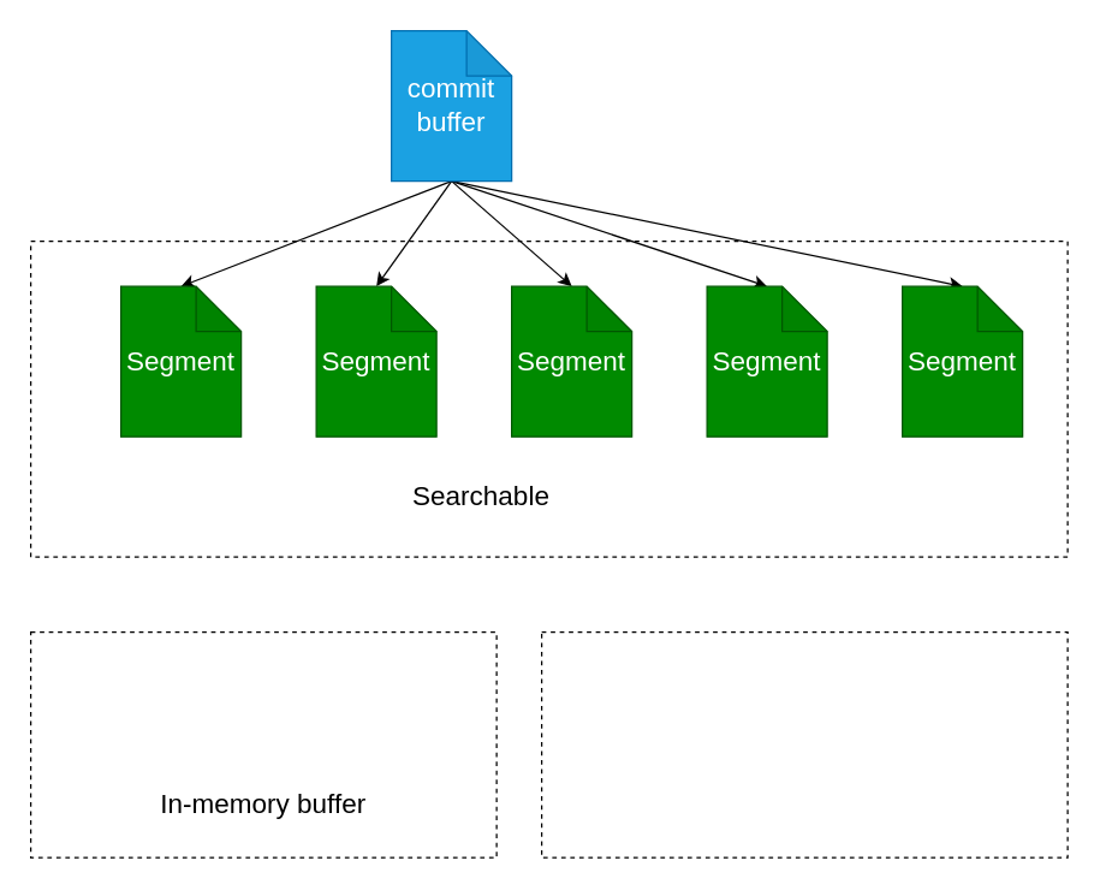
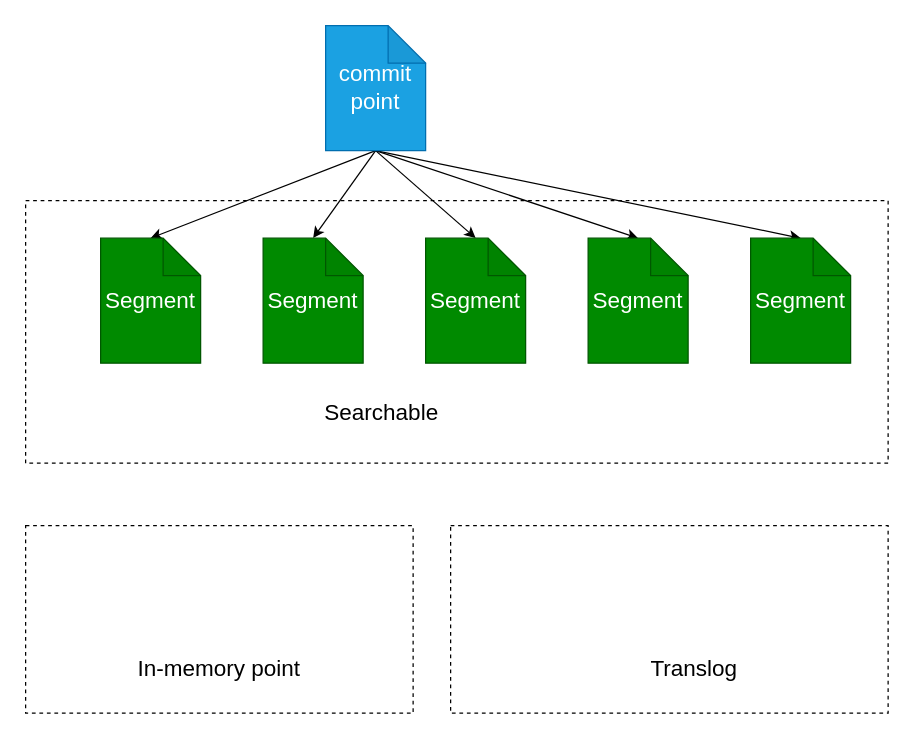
  <mxCell id="0" />
  <mxCell id="1" parent="0" />
  <mxCell id="2" value="" style="rounded=0;whiteSpace=wrap;html=1;dashed=1;fontSize=18;" parent="1" vertex="1"><mxGeometry x="20" y="160" width="690" height="210" as="geometry" /></mxCell>
  <mxCell id="3" style="edgeStyle=none;html=1;exitX=0.5;exitY=1;exitDx=0;exitDy=0;exitPerimeter=0;entryX=0.5;entryY=0;entryDx=0;entryDy=0;entryPerimeter=0;fontSize=18;" parent="1" source="8" target="9" edge="1"><mxGeometry relative="1" as="geometry" /></mxCell>
  <mxCell id="4" style="edgeStyle=none;html=1;exitX=0.5;exitY=1;exitDx=0;exitDy=0;exitPerimeter=0;entryX=0.5;entryY=0;entryDx=0;entryDy=0;entryPerimeter=0;fontSize=18;" parent="1" source="8" target="10" edge="1"><mxGeometry relative="1" as="geometry" /></mxCell>
  <mxCell id="5" style="edgeStyle=none;html=1;exitX=0.5;exitY=1;exitDx=0;exitDy=0;exitPerimeter=0;entryX=0.5;entryY=0;entryDx=0;entryDy=0;entryPerimeter=0;fontSize=18;" parent="1" source="8" target="11" edge="1"><mxGeometry relative="1" as="geometry" /></mxCell>
  <mxCell id="6" style="edgeStyle=none;html=1;exitX=0.5;exitY=1;exitDx=0;exitDy=0;exitPerimeter=0;entryX=0.5;entryY=0;entryDx=0;entryDy=0;entryPerimeter=0;fontSize=18;" parent="1" source="8" target="12" edge="1"><mxGeometry relative="1" as="geometry" /></mxCell>
  <mxCell id="7" style="edgeStyle=none;html=1;exitX=0.5;exitY=1;exitDx=0;exitDy=0;exitPerimeter=0;entryX=0.5;entryY=0;entryDx=0;entryDy=0;entryPerimeter=0;" parent="1" source="8" target="18" edge="1"><mxGeometry relative="1" as="geometry" /></mxCell>
- <mxCell id="8" value="commit buffer" style="shape=note;whiteSpace=wrap;html=1;backgroundOutline=1;darkOpacity=0.05;fontSize=18;fillColor=#1ba1e2;fontColor=#ffffff;strokeColor=#006EAF;" parent="1" vertex="1"><mxGeometry x="260" y="20" width="80" height="100" as="geometry" /></mxCell>
+ <mxCell id="8" value="commit point" style="shape=note;whiteSpace=wrap;html=1;backgroundOutline=1;darkOpacity=0.05;fontSize=18;fillColor=#1ba1e2;fontColor=#ffffff;strokeColor=#006EAF;" parent="1" vertex="1"><mxGeometry x="260" y="20" width="80" height="100" as="geometry" /></mxCell>
  <mxCell id="9" value="Segment" style="shape=note;whiteSpace=wrap;html=1;backgroundOutline=1;darkOpacity=0.05;fontSize=18;fillColor=#008a00;fontColor=#ffffff;strokeColor=#005700;" parent="1" vertex="1"><mxGeometry x="80" y="190" width="80" height="100" as="geometry" /></mxCell>
  <mxCell id="10" value="Segment" style="shape=note;whiteSpace=wrap;html=1;backgroundOutline=1;darkOpacity=0.05;fontSize=18;fillColor=#008a00;fontColor=#ffffff;strokeColor=#005700;" parent="1" vertex="1"><mxGeometry x="210" y="190" width="80" height="100" as="geometry" /></mxCell>
  <mxCell id="11" value="Segment" style="shape=note;whiteSpace=wrap;html=1;backgroundOutline=1;darkOpacity=0.05;fontSize=18;fillColor=#008a00;fontColor=#ffffff;strokeColor=#005700;" parent="1" vertex="1"><mxGeometry x="340" y="190" width="80" height="100" as="geometry" /></mxCell>
  <mxCell id="12" value="Segment" style="shape=note;whiteSpace=wrap;html=1;backgroundOutline=1;darkOpacity=0.05;fontSize=18;fillColor=#008a00;fontColor=#ffffff;strokeColor=#005700;" parent="1" vertex="1"><mxGeometry x="470" y="190" width="80" height="100" as="geometry" /></mxCell>
- <mxCell id="13" value="Searchable" style="text;html=1;strokeColor=none;fillColor=none;align=center;verticalAlign=middle;whiteSpace=wrap;rounded=0;dashed=1;fontSize=18;" parent="1" vertex="1"><mxGeometry x="230" y="300" width="180" height="60" as="geometry" /></mxCell>
+ <mxCell id="13" value="Searchable" style="text;html=1;strokeColor=none;fillColor=none;align=center;verticalAlign=middle;whiteSpace=wrap;rounded=0;dashed=1;fontSize=18;" parent="1" vertex="1"><mxGeometry x="215" y="300" width="180" height="60" as="geometry" /></mxCell>
  <mxCell id="14" value="" style="rounded=0;whiteSpace=wrap;html=1;dashed=1;fontSize=18;" parent="1" vertex="1"><mxGeometry x="20" y="420" width="310" height="150" as="geometry" /></mxCell>
- <mxCell id="15" value="In-memory buffer" style="text;html=1;strokeColor=none;fillColor=none;align=center;verticalAlign=middle;whiteSpace=wrap;rounded=0;dashed=1;fontSize=18;" parent="1" vertex="1"><mxGeometry x="100" y="510" width="150" height="50" as="geometry" /></mxCell>
+ <mxCell id="15" value="In-memory point" style="text;html=1;strokeColor=none;fillColor=none;align=center;verticalAlign=middle;whiteSpace=wrap;rounded=0;dashed=1;fontSize=18;" parent="1" vertex="1"><mxGeometry x="100" y="510" width="150" height="50" as="geometry" /></mxCell>
  <mxCell id="16" value="" style="rounded=0;whiteSpace=wrap;html=1;dashed=1;fontSize=18;" parent="1" vertex="1"><mxGeometry x="360" y="420" width="350" height="150" as="geometry" /></mxCell>
+ <mxCell id="17" value="Translog" style="text;html=1;strokeColor=none;fillColor=none;align=center;verticalAlign=middle;whiteSpace=wrap;rounded=0;dashed=1;fontSize=18;" parent="1" vertex="1"><mxGeometry x="480" y="510" width="150" height="50" as="geometry" /></mxCell>
  <mxCell id="18" value="Segment" style="shape=note;whiteSpace=wrap;html=1;backgroundOutline=1;darkOpacity=0.05;fontSize=18;fillColor=#008a00;fontColor=#ffffff;strokeColor=#005700;" parent="1" vertex="1"><mxGeometry x="600" y="190" width="80" height="100" as="geometry" /></mxCell>
